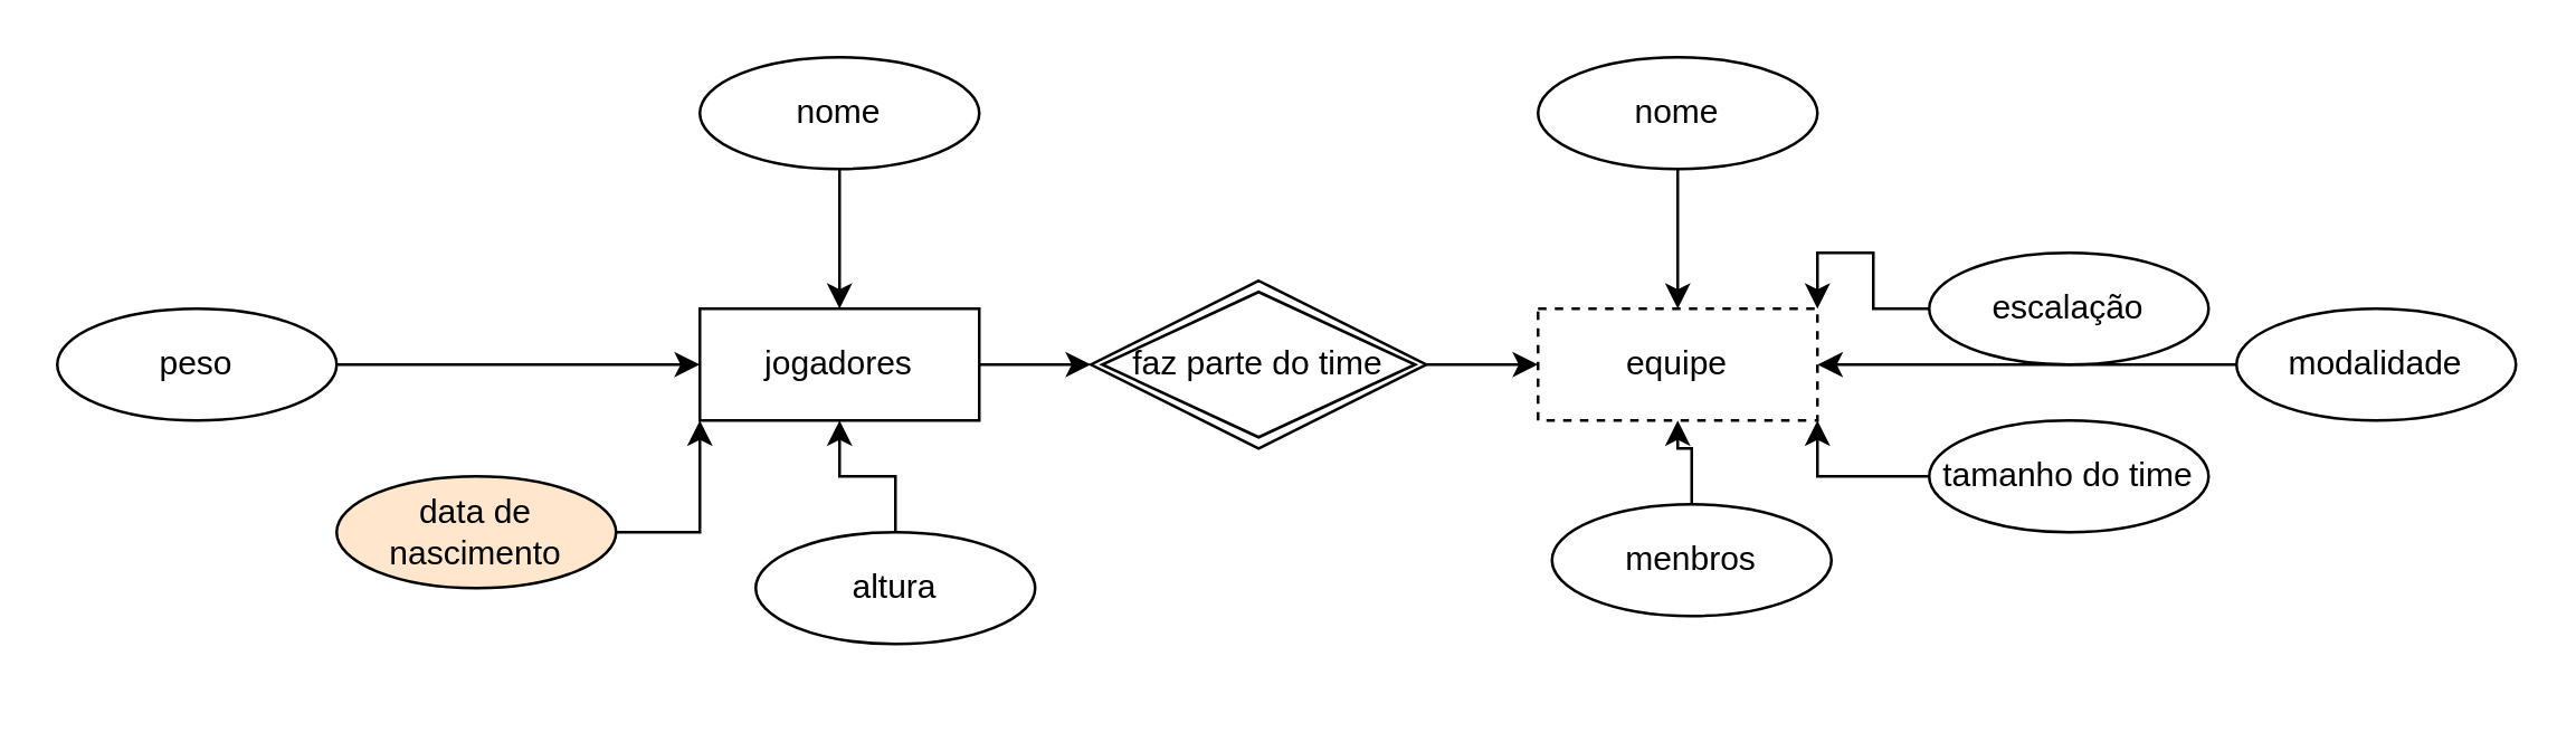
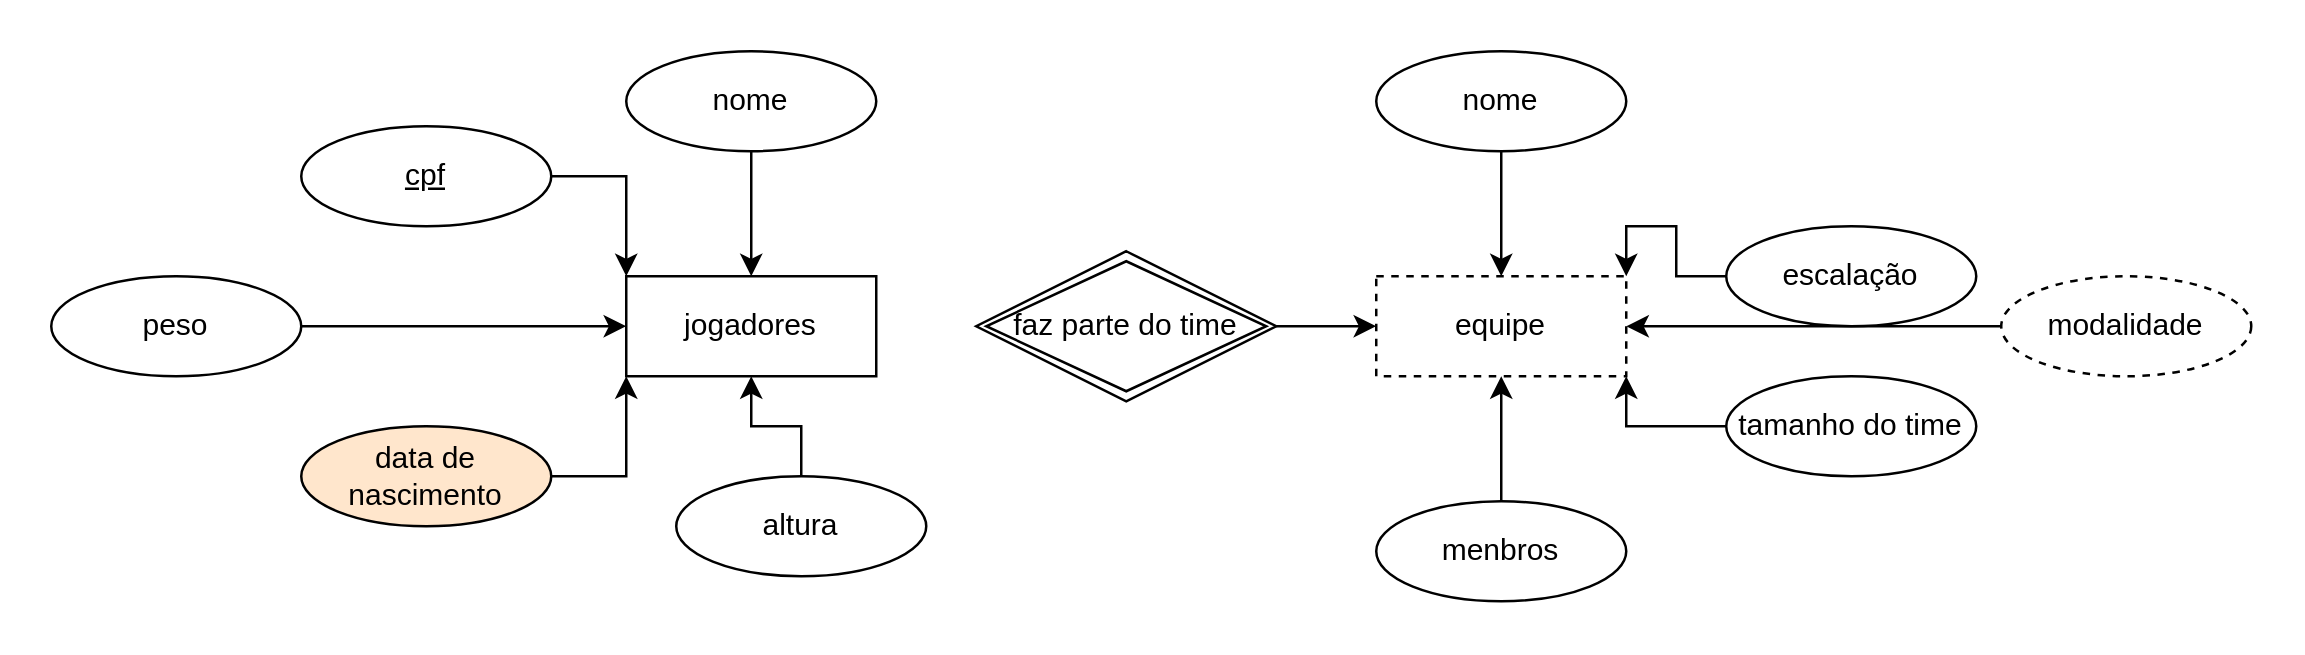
  <mxCell id="0" />
  <mxCell id="1" parent="0" />
  <mxCell id="2" value="equipe" style="whiteSpace=wrap;html=1;align=center;dashed=1;" vertex="1" parent="1"><mxGeometry x="550" y="110" width="100" height="40" as="geometry" /></mxCell>
- <mxCell id="3" style="edgeStyle=orthogonalEdgeStyle;rounded=0;orthogonalLoop=1;jettySize=auto;html=1;" edge="1" parent="1" source="4" target="16"><mxGeometry relative="1" as="geometry" /></mxCell>
  <mxCell id="4" value="jogadores" style="whiteSpace=wrap;html=1;align=center;" vertex="1" parent="1"><mxGeometry x="250" y="110" width="100" height="40" as="geometry" /></mxCell>
  <mxCell id="5" style="edgeStyle=orthogonalEdgeStyle;rounded=0;orthogonalLoop=1;jettySize=auto;html=1;entryX=0;entryY=1;entryDx=0;entryDy=0;" edge="1" parent="1" source="6" target="4"><mxGeometry relative="1" as="geometry" /></mxCell>
  <mxCell id="6" value="data de nascimento" style="ellipse;whiteSpace=wrap;html=1;align=center;fillColor=#ffe6cc;" vertex="1" parent="1"><mxGeometry x="120" y="170" width="100" height="40" as="geometry" /></mxCell>
+ <mxCell id="7" style="edgeStyle=orthogonalEdgeStyle;rounded=0;orthogonalLoop=1;jettySize=auto;html=1;entryX=0;entryY=0;entryDx=0;entryDy=0;" edge="1" parent="1" source="8" target="4"><mxGeometry relative="1" as="geometry" /></mxCell>
+ <mxCell id="8" value="&lt;u&gt;cpf&lt;/u&gt;" style="ellipse;whiteSpace=wrap;html=1;align=center;" vertex="1" parent="1"><mxGeometry x="120" y="50" width="100" height="40" as="geometry" /></mxCell>
  <mxCell id="9" style="edgeStyle=orthogonalEdgeStyle;rounded=0;orthogonalLoop=1;jettySize=auto;html=1;entryX=0.5;entryY=0;entryDx=0;entryDy=0;" edge="1" parent="1" source="10" target="4"><mxGeometry relative="1" as="geometry" /></mxCell>
  <mxCell id="10" value="nome" style="ellipse;whiteSpace=wrap;html=1;align=center;" vertex="1" parent="1"><mxGeometry x="250" y="20" width="100" height="40" as="geometry" /></mxCell>
  <mxCell id="11" style="edgeStyle=orthogonalEdgeStyle;rounded=0;orthogonalLoop=1;jettySize=auto;html=1;exitX=0.5;exitY=0;exitDx=0;exitDy=0;entryX=0.5;entryY=1;entryDx=0;entryDy=0;" edge="1" parent="1" source="12" target="4"><mxGeometry relative="1" as="geometry" /></mxCell>
  <mxCell id="12" value="altura" style="ellipse;whiteSpace=wrap;html=1;align=center;" vertex="1" parent="1"><mxGeometry x="270" y="190" width="100" height="40" as="geometry" /></mxCell>
  <mxCell id="13" style="edgeStyle=orthogonalEdgeStyle;rounded=0;orthogonalLoop=1;jettySize=auto;html=1;" edge="1" parent="1" source="14" target="4"><mxGeometry relative="1" as="geometry" /></mxCell>
  <mxCell id="14" value="peso" style="ellipse;whiteSpace=wrap;html=1;align=center;" vertex="1" parent="1"><mxGeometry x="20" y="110" width="100" height="40" as="geometry" /></mxCell>
  <mxCell id="15" style="edgeStyle=orthogonalEdgeStyle;rounded=0;orthogonalLoop=1;jettySize=auto;html=1;entryX=0;entryY=0.5;entryDx=0;entryDy=0;" edge="1" parent="1" source="16" target="2"><mxGeometry relative="1" as="geometry" /></mxCell>
  <mxCell id="16" value="faz parte do time" style="shape=rhombus;double=1;perimeter=rhombusPerimeter;whiteSpace=wrap;html=1;align=center;" vertex="1" parent="1"><mxGeometry x="390" y="100" width="120" height="60" as="geometry" /></mxCell>
  <mxCell id="17" style="edgeStyle=orthogonalEdgeStyle;rounded=0;orthogonalLoop=1;jettySize=auto;html=1;entryX=0.5;entryY=1;entryDx=0;entryDy=0;" edge="1" parent="1" source="18" target="2"><mxGeometry relative="1" as="geometry" /></mxCell>
- <mxCell id="18" value="menbros" style="ellipse;whiteSpace=wrap;html=1;align=center;" vertex="1" parent="1"><mxGeometry x="555" y="180" width="100" height="40" as="geometry" /></mxCell>
+ <mxCell id="18" value="menbros" style="ellipse;whiteSpace=wrap;html=1;align=center;" vertex="1" parent="1"><mxGeometry x="550" y="200" width="100" height="40" as="geometry" /></mxCell>
  <mxCell id="19" style="edgeStyle=orthogonalEdgeStyle;rounded=0;orthogonalLoop=1;jettySize=auto;html=1;entryX=1;entryY=1;entryDx=0;entryDy=0;" edge="1" parent="1" source="20" target="2"><mxGeometry relative="1" as="geometry" /></mxCell>
  <mxCell id="20" value="tamanho do time" style="ellipse;whiteSpace=wrap;html=1;align=center;" vertex="1" parent="1"><mxGeometry x="690" y="150" width="100" height="40" as="geometry" /></mxCell>
  <mxCell id="21" style="edgeStyle=orthogonalEdgeStyle;rounded=0;orthogonalLoop=1;jettySize=auto;html=1;entryX=1;entryY=0;entryDx=0;entryDy=0;" edge="1" parent="1" source="22" target="2"><mxGeometry relative="1" as="geometry" /></mxCell>
  <mxCell id="22" value="escalação" style="ellipse;whiteSpace=wrap;html=1;align=center;" vertex="1" parent="1"><mxGeometry x="690" y="90" width="100" height="40" as="geometry" /></mxCell>
  <mxCell id="23" style="edgeStyle=orthogonalEdgeStyle;rounded=0;orthogonalLoop=1;jettySize=auto;html=1;entryX=0.5;entryY=0;entryDx=0;entryDy=0;" edge="1" parent="1" source="24" target="2"><mxGeometry relative="1" as="geometry" /></mxCell>
  <mxCell id="24" value="nome" style="ellipse;whiteSpace=wrap;html=1;align=center;" vertex="1" parent="1"><mxGeometry x="550" y="20" width="100" height="40" as="geometry" /></mxCell>
  <mxCell id="25" style="edgeStyle=orthogonalEdgeStyle;rounded=0;orthogonalLoop=1;jettySize=auto;html=1;entryX=1;entryY=0.5;entryDx=0;entryDy=0;" edge="1" parent="1" source="26" target="2"><mxGeometry relative="1" as="geometry" /></mxCell>
- <mxCell id="26" value="modalidade" style="ellipse;whiteSpace=wrap;html=1;align=center;" vertex="1" parent="1"><mxGeometry x="800" y="110" width="100" height="40" as="geometry" /></mxCell>
+ <mxCell id="26" value="modalidade" style="ellipse;whiteSpace=wrap;html=1;align=center;dashed=1;" vertex="1" parent="1"><mxGeometry x="800" y="110" width="100" height="40" as="geometry" /></mxCell>
